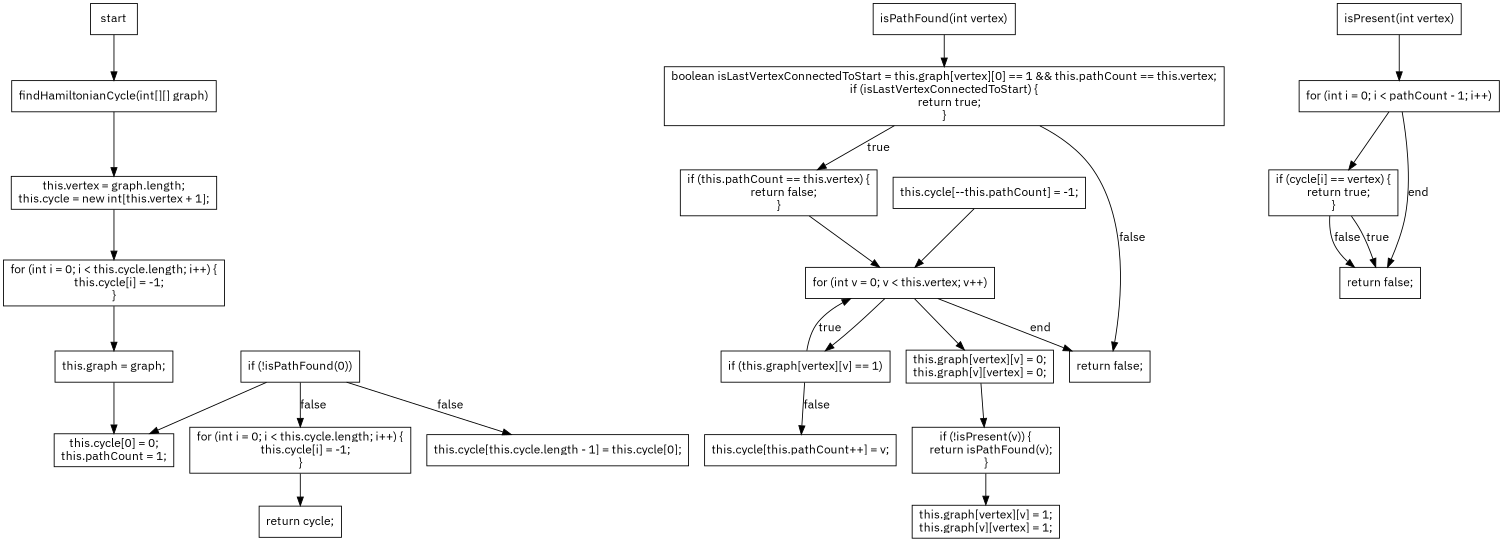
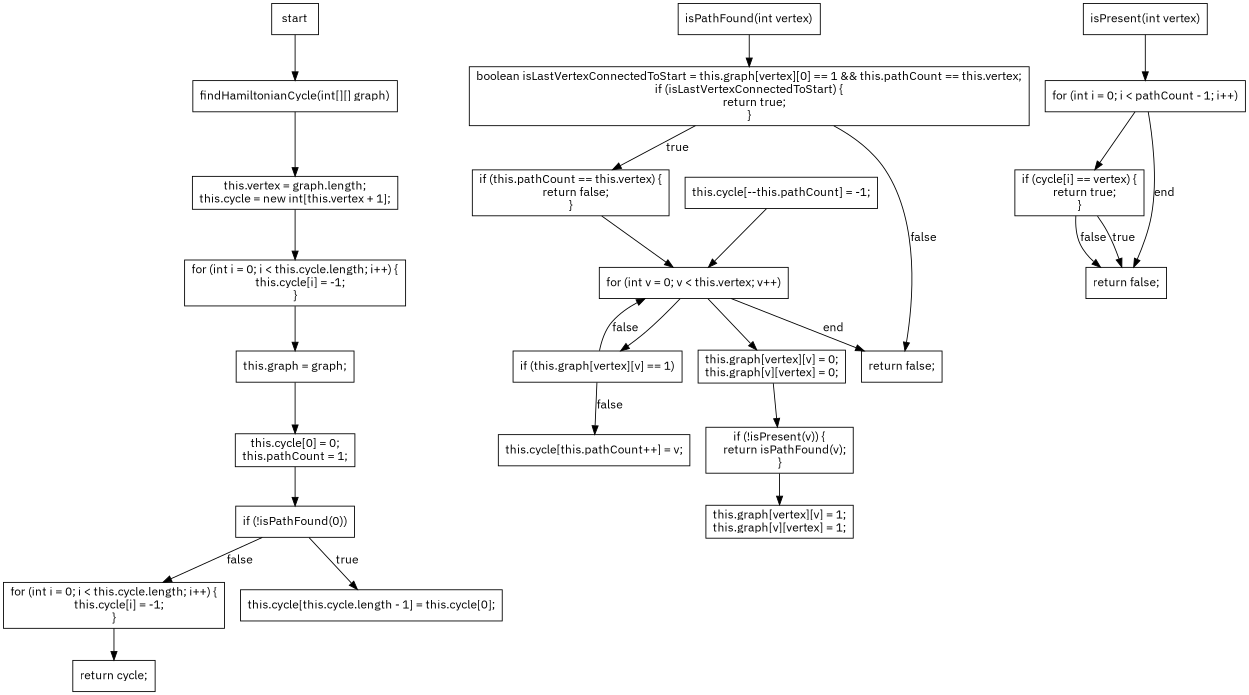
  digraph {
    fontname="IBM Plex Sans"
    node [fontname="IBM Plex Sans" shape=box]
    edge [fontname="IBM Plex Sans"]
    n1 [label=start]
    n2 [label="findHamiltonianCycle(int[][] graph)"]
    n3 [label="this.vertex = graph.length;\nthis.cycle = new int[this.vertex + 1];"]
    n4 [label="for (int i = 0; i < this.cycle.length; i++) {\n    this.cycle[i] = -1;\n}"]
    n5 [label="this.graph = graph;"]
    n6 [label="this.cycle[0] = 0;\nthis.pathCount = 1;"]
    n7 [label="if (!isPathFound(0))"]
    n8 [label="for (int i = 0; i < this.cycle.length; i++) {\n    this.cycle[i] = -1;\n}"]
    n9 [label="this.cycle[this.cycle.length - 1] = this.cycle[0];"]
    n10 [label="return cycle;"]
    n11 [label="isPathFound(int vertex)"]
    n12 [label="boolean isLastVertexConnectedToStart = this.graph[vertex][0] == 1 && this.pathCount == this.vertex;\nif (isLastVertexConnectedToStart) {\n    return true;\n}"]
    n13 [label="if (this.pathCount == this.vertex) {\n    return false;\n}"]
    n14 [label="return false;"]
    n15 [label="for (int v = 0; v < this.vertex; v++)"]
    n16 [label="if (this.graph[vertex][v] == 1)"]
    n17 [label="this.graph[vertex][v] = 0;\nthis.graph[v][vertex] = 0;"]
    n18 [label="this.cycle[this.pathCount++] = v;"]
    n19 [label="if (!isPresent(v)) {\n    return isPathFound(v);\n}"]
    n20 [label="this.graph[vertex][v] = 1;\nthis.graph[v][vertex] = 1;"]
    n21 [label="this.cycle[--this.pathCount] = -1;"]
    n22 [label="isPresent(int vertex)"]
    n23 [label="for (int i = 0; i < pathCount - 1; i++)"]
    n24 [label="if (cycle[i] == vertex) {\n    return true;\n}"]
    n25 [label="return false;"]
    n1 -> n2
    n2 -> n3
    n3 -> n4
    n4 -> n5
    n5 -> n6
-   n7 -> n6
+   n6 -> n7
    n7 -> n8 [label=false]
-   n7 -> n9 [label=false]
+   n7 -> n9 [label=true]
    n8 -> n10
    n11 -> n12
    n12 -> n13 [label=true]
    n12 -> n14 [label=false]
    n13 -> n15
    n15 -> n14 [label=end]
    n15 -> n16
    n15 -> n17
-   n16 -> n15 [label=true]
+   n16 -> n15 [label=false]
    n16 -> n18 [label=false]
    n17 -> n19
    n19 -> n20
    n21 -> n15
    n22 -> n23
    n23 -> n24
    n23 -> n25 [label=end]
    n24 -> n25 [label=false]
    n24 -> n25 [label=true]
  }
